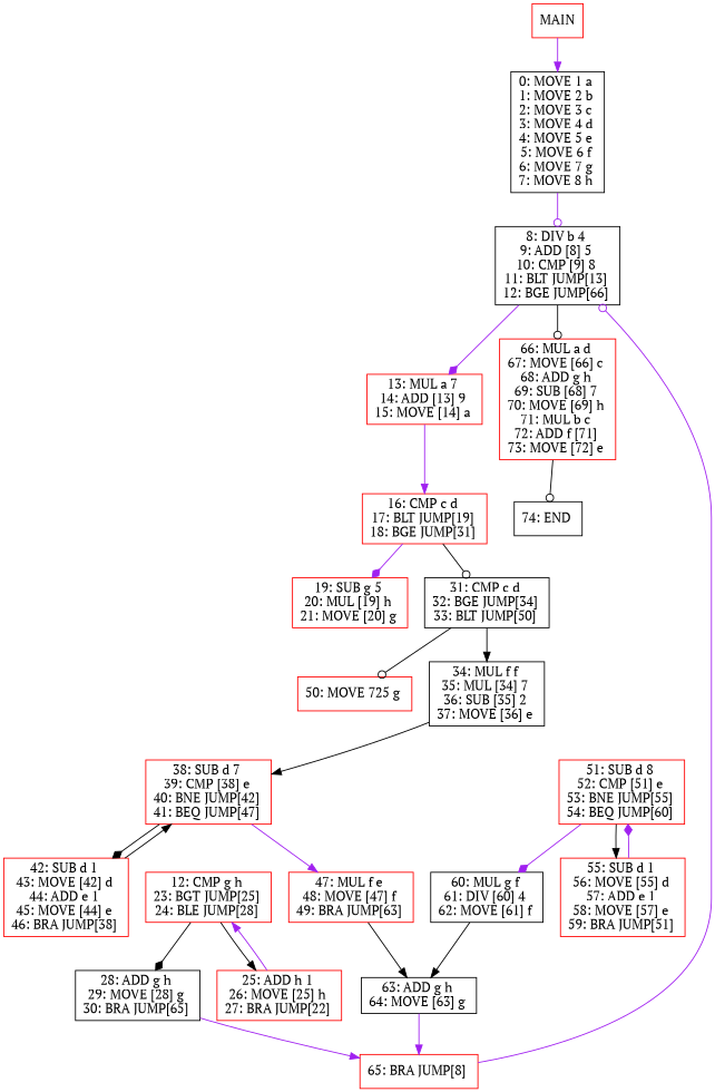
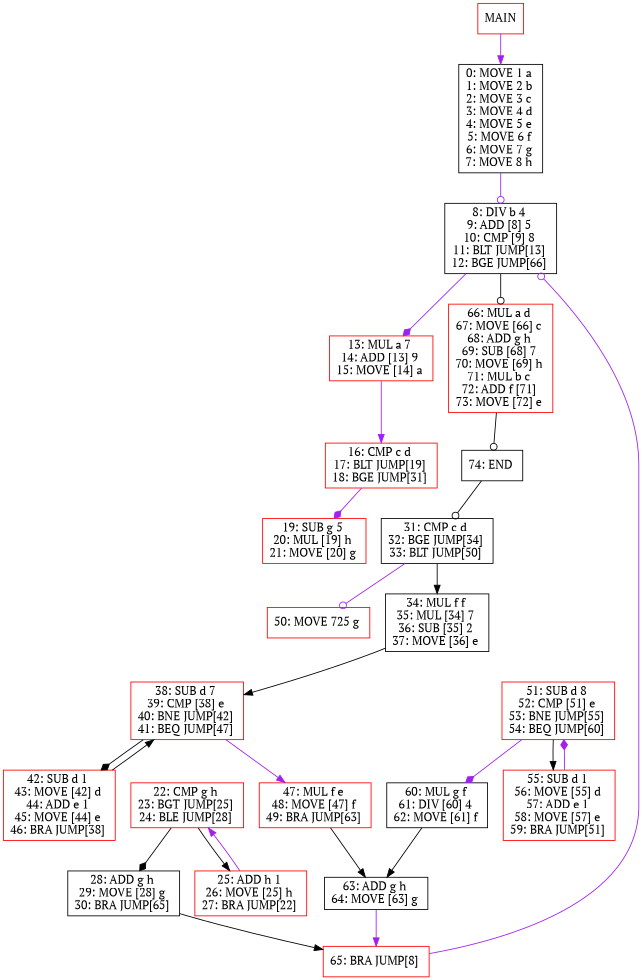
  digraph {
    fontname="PT Serif"
    node [color=red fontname="PT Serif" shape=box]
    edge [arrowhead=normal color=purple fontname="PT Serif"]
    n1 [label=MAIN]
    n2 [color=black label="0: MOVE 1 a \n1: MOVE 2 b \n2: MOVE 3 c \n3: MOVE 4 d \n4: MOVE 5 e \n5: MOVE 6 f \n6: MOVE 7 g \n7: MOVE 8 h \n"]
    n3 [color=black label="8: DIV b 4 \n9: ADD [8] 5 \n10: CMP [9] 8 \n11: BLT JUMP[13] \n12: BGE JUMP[66] \n"]
    n4 [label="13: MUL a 7 \n14: ADD [13] 9 \n15: MOVE [14] a \n"]
    n5 [label="66: MUL a d \n67: MOVE [66] c \n68: ADD g h \n69: SUB [68] 7 \n70: MOVE [69] h \n71: MUL b c \n72: ADD f [71] \n73: MOVE [72] e \n"]
    n6 [label="16: CMP c d \n17: BLT JUMP[19] \n18: BGE JUMP[31] \n"]
    n7 [color=black label="74: END \n"]
    n8 [label="19: SUB g 5 \n20: MUL [19] h \n21: MOVE [20] g \n"]
    n9 [color=black label="31: CMP c d \n32: BGE JUMP[34] \n33: BLT JUMP[50] \n"]
    n10 [color=black label="34: MUL f f \n35: MUL [34] 7 \n36: SUB [35] 2 \n37: MOVE [36] e \n"]
    n11 [label="50: MOVE 725 g \n"]
-   n12 [label="12: CMP g h \n23: BGT JUMP[25] \n24: BLE JUMP[28] \n"]
+   n12 [label="22: CMP g h \n23: BGT JUMP[25] \n24: BLE JUMP[28] \n"]
    n13 [label="25: ADD h 1 \n26: MOVE [25] h \n27: BRA JUMP[22] \n"]
    n14 [color=black label="28: ADD g h \n29: MOVE [28] g \n30: BRA JUMP[65] \n"]
    n15 [label="65: BRA JUMP[8] \n"]
    n16 [label="38: SUB d 7 \n39: CMP [38] e \n40: BNE JUMP[42] \n41: BEQ JUMP[47] \n"]
    n17 [label="42: SUB d 1 \n43: MOVE [42] d \n44: ADD e 1 \n45: MOVE [44] e \n46: BRA JUMP[38] \n"]
    n18 [label="47: MUL f e \n48: MOVE [47] f \n49: BRA JUMP[63] \n"]
    n19 [color=black label="63: ADD g h \n64: MOVE [63] g \n"]
    n20 [label="51: SUB d 8 \n52: CMP [51] e \n53: BNE JUMP[55] \n54: BEQ JUMP[60] \n"]
    n21 [label="55: SUB d 1 \n56: MOVE [55] d \n57: ADD e 1 \n58: MOVE [57] e \n59: BRA JUMP[51] \n"]
    n22 [color=black label="60: MUL g f \n61: DIV [60] 4 \n62: MOVE [61] f \n"]
    n1 -> n2
    n2 -> n3 [arrowhead=odot]
    n3 -> n4 [arrowhead=diamond]
    n3 -> n5 [arrowhead=odot color=black]
    n4 -> n6
    n5 -> n7 [arrowhead=odot color=black]
    n6 -> n8 [arrowhead=diamond]
-   n6 -> n9 [arrowhead=odot color=black]
+   n7 -> n9 [arrowhead=odot color=black]
    n9 -> n10 [color=black]
-   n9 -> n11 [arrowhead=odot color=black]
+   n9 -> n11 [arrowhead=odot]
    n10 -> n16 [color=black]
    n12 -> n13 [color=black]
    n12 -> n14 [arrowhead=diamond color=black]
    n13 -> n12
-   n14 -> n15
+   n14 -> n15 [color=black]
    n15 -> n3 [arrowhead=odot]
    n16 -> n17 [arrowhead=diamond color=black]
    n16 -> n18
    n17 -> n16 [color=black]
    n18 -> n19 [color=black]
    n19 -> n15
    n20 -> n21 [color=black]
    n20 -> n22 [arrowhead=diamond]
    n21 -> n20 [arrowhead=diamond]
    n22 -> n19 [color=black]
  }
